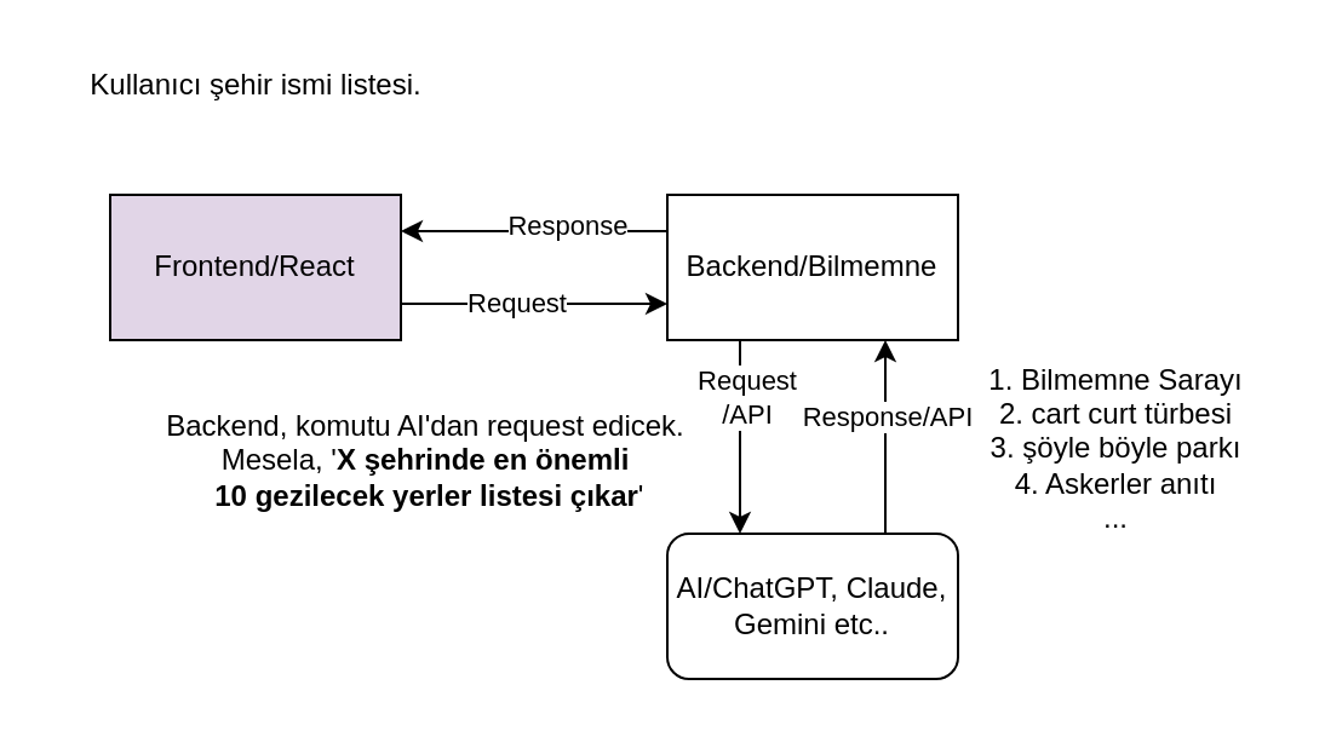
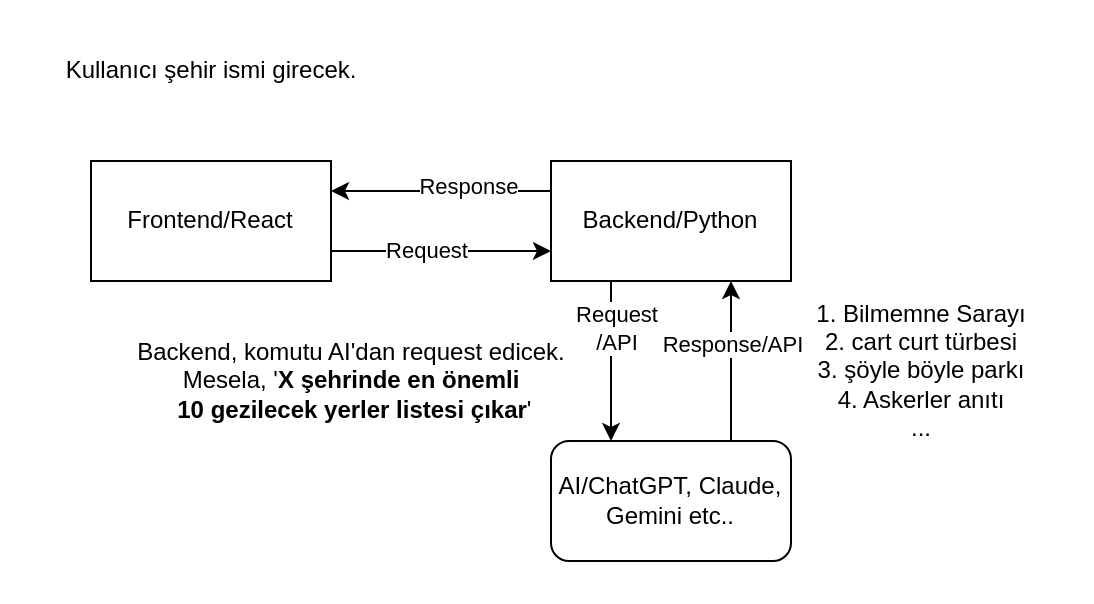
  <mxCell id="0" />
  <mxCell id="1" parent="0" />
  <mxCell id="2" style="edgeStyle=orthogonalEdgeStyle;rounded=0;orthogonalLoop=1;jettySize=auto;html=1;exitX=1;exitY=0.75;exitDx=0;exitDy=0;entryX=0;entryY=0.75;entryDx=0;entryDy=0;" edge="1" parent="1" source="4" target="10"><mxGeometry relative="1" as="geometry" /></mxCell>
  <mxCell id="3" value="Request" style="edgeLabel;html=1;align=center;verticalAlign=middle;resizable=0;points=[];" vertex="1" connectable="0" parent="2"><mxGeometry x="-0.145" y="1" relative="1" as="geometry"><mxPoint as="offset" /></mxGeometry></mxCell>
- <mxCell id="4" value="Frontend/React" style="rounded=0;whiteSpace=wrap;html=1;fillColor=#e1d5e7;" vertex="1" parent="1"><mxGeometry x="45" y="80" width="120" height="60" as="geometry" /></mxCell>
- <mxCell id="5" value="Kullanıcı şehir ismi listesi." style="text;html=1;align=center;verticalAlign=middle;resizable=0;points=[];autosize=1;strokeColor=none;fillColor=none;" vertex="1" parent="1"><mxGeometry x="20" y="20" width="170" height="30" as="geometry" /></mxCell>
+ <mxCell id="4" value="Frontend/React" style="rounded=0;whiteSpace=wrap;html=1;" vertex="1" parent="1"><mxGeometry x="45" y="80" width="120" height="60" as="geometry" /></mxCell>
+ <mxCell id="5" value="Kullanıcı şehir ismi girecek." style="text;html=1;align=center;verticalAlign=middle;resizable=0;points=[];autosize=1;strokeColor=none;fillColor=none;" vertex="1" parent="1"><mxGeometry x="20" y="20" width="170" height="30" as="geometry" /></mxCell>
  <mxCell id="6" style="edgeStyle=orthogonalEdgeStyle;rounded=0;orthogonalLoop=1;jettySize=auto;html=1;exitX=0.25;exitY=1;exitDx=0;exitDy=0;entryX=0.25;entryY=0;entryDx=0;entryDy=0;" edge="1" parent="1" source="10" target="13"><mxGeometry relative="1" as="geometry" /></mxCell>
  <mxCell id="7" value="&lt;div&gt;Request&lt;/div&gt;/API" style="edgeLabel;html=1;align=center;verticalAlign=middle;resizable=0;points=[];" vertex="1" connectable="0" parent="6"><mxGeometry x="-0.425" y="2" relative="1" as="geometry"><mxPoint as="offset" /></mxGeometry></mxCell>
  <mxCell id="8" style="edgeStyle=orthogonalEdgeStyle;rounded=0;orthogonalLoop=1;jettySize=auto;html=1;exitX=0;exitY=0.25;exitDx=0;exitDy=0;entryX=1;entryY=0.25;entryDx=0;entryDy=0;" edge="1" parent="1" source="10" target="4"><mxGeometry relative="1" as="geometry" /></mxCell>
  <mxCell id="9" value="Response" style="edgeLabel;html=1;align=center;verticalAlign=middle;resizable=0;points=[];" vertex="1" connectable="0" parent="8"><mxGeometry x="-0.236" y="-2" relative="1" as="geometry"><mxPoint as="offset" /></mxGeometry></mxCell>
- <mxCell id="10" value="Backend/Bilmemne" style="rounded=0;whiteSpace=wrap;html=1;" vertex="1" parent="1"><mxGeometry x="275" y="80" width="120" height="60" as="geometry" /></mxCell>
+ <mxCell id="10" value="Backend/Python" style="rounded=0;whiteSpace=wrap;html=1;" vertex="1" parent="1"><mxGeometry x="275" y="80" width="120" height="60" as="geometry" /></mxCell>
  <mxCell id="11" style="edgeStyle=orthogonalEdgeStyle;rounded=0;orthogonalLoop=1;jettySize=auto;html=1;exitX=0.75;exitY=0;exitDx=0;exitDy=0;entryX=0.75;entryY=1;entryDx=0;entryDy=0;" edge="1" parent="1" source="13" target="10"><mxGeometry relative="1" as="geometry" /></mxCell>
  <mxCell id="12" value="Response/API" style="edgeLabel;html=1;align=center;verticalAlign=middle;resizable=0;points=[];" vertex="1" connectable="0" parent="11"><mxGeometry x="0.225" relative="1" as="geometry"><mxPoint as="offset" /></mxGeometry></mxCell>
  <mxCell id="13" value="AI/ChatGPT, Claude, Gemini etc.." style="whiteSpace=wrap;html=1;rounded=1;" vertex="1" parent="1"><mxGeometry x="275" y="220" width="120" height="60" as="geometry" /></mxCell>
  <mxCell id="14" value="&lt;div&gt;Backend, komutu AI'dan request edicek.&lt;/div&gt;&lt;div&gt;Mesela, '&lt;b&gt;X şehrinde en önemli&lt;/b&gt;&lt;/div&gt;&lt;div&gt;&lt;b&gt;&amp;nbsp;10 gezilecek yerler listesi çıkar&lt;/b&gt;'&lt;/div&gt;" style="text;html=1;align=center;verticalAlign=middle;resizable=0;points=[];autosize=1;strokeColor=none;fillColor=none;" vertex="1" parent="1"><mxGeometry x="55" y="160" width="240" height="60" as="geometry" /></mxCell>
  <mxCell id="15" value="&lt;div&gt;1. Bilmemne Sarayı&lt;/div&gt;&lt;div&gt;2. cart curt türbesi&lt;/div&gt;&lt;div&gt;3. şöyle böyle parkı&lt;/div&gt;&lt;div&gt;4. Askerler anıtı&lt;/div&gt;&lt;div&gt;...&lt;/div&gt;" style="text;html=1;align=center;verticalAlign=middle;resizable=0;points=[];autosize=1;strokeColor=none;fillColor=none;" vertex="1" parent="1"><mxGeometry x="395" y="140" width="130" height="90" as="geometry" /></mxCell>
